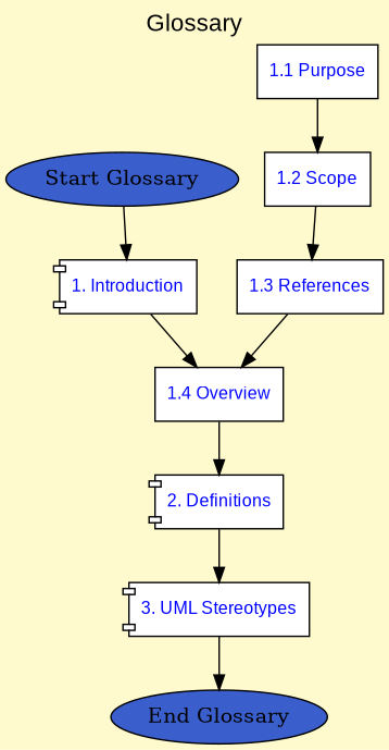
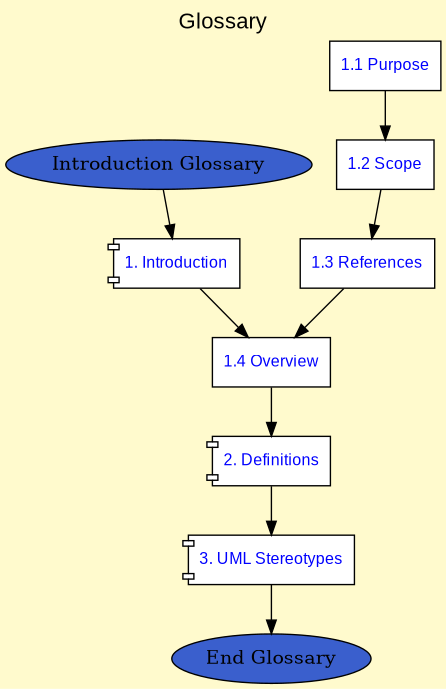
  digraph {
    bgcolor=lemonchiffon
    fontname=Arial
    fontsize=16
    label=Glossary
    labelloc=t
    node [fillcolor=white shape=box style=filled fontcolor=blue fontname=Arial fontsize=12 margin="0.11,0.11"]
    edge [style=solid]
-   n1 [fillcolor=royalblue3 label="Start Glossary" shape=ellipse fontcolor="" fontname="" fontsize="" margin=""]
+   n1 [fillcolor=royalblue3 label="Introduction Glossary" shape=ellipse fontcolor="" fontname="" fontsize="" margin=""]
    n2 [label="1. Introduction" shape=component]
    n3 [label="1.4 Overview"]
    n4 [label="1.1 Purpose"]
    n5 [label="1.2 Scope"]
    n6 [label="1.3 References"]
    n7 [label="2. Definitions" shape=component]
    n8 [label="3. UML Stereotypes" shape=component]
    n9 [fillcolor=royalblue3 label="End Glossary" shape=ellipse fontcolor="" fontname="" fontsize="" margin=""]
    n1 -> n2
    n2 -> n3
    n3 -> n7
    n4 -> n5
    n5 -> n6
    n6 -> n3
    n7 -> n8
    n8 -> n9
  }
